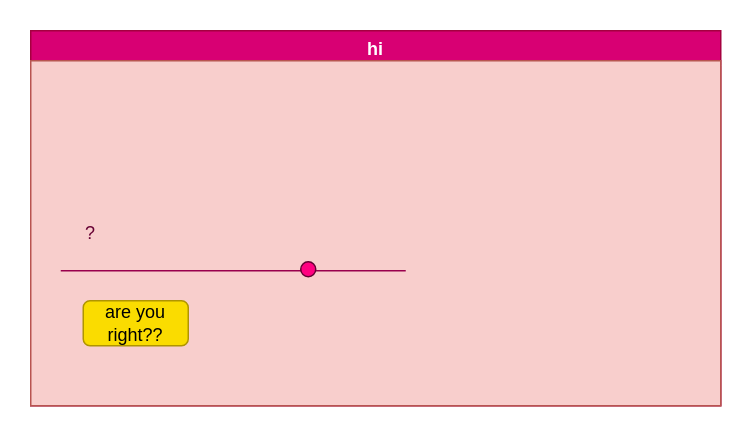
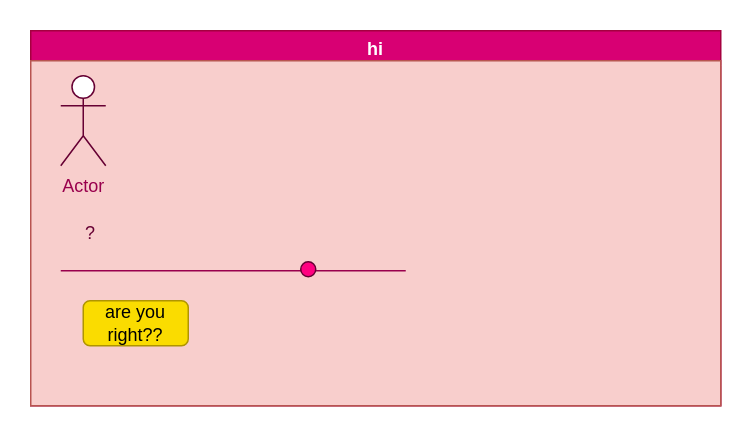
  <mxCell id="0" />
  <mxCell id="1" parent="0" />
  <mxCell id="2" value="hi" style="swimlane;fillColor=#d80073;fontColor=#ffffff;strokeColor=#A50040;" parent="1" vertex="1"><mxGeometry x="20" y="20" width="460" height="250" as="geometry" /></mxCell>
  <mxCell id="3" value="" style="rounded=0;whiteSpace=wrap;html=1;fillColor=#f8cecc;strokeColor=#b85450;" parent="2" vertex="1"><mxGeometry y="20" width="460" height="230" as="geometry" /></mxCell>
+ <mxCell id="4" value="Actor" style="shape=umlActor;verticalLabelPosition=bottom;verticalAlign=top;html=1;outlineConnect=0;strokeColor=#660033;fontColor=#99004D;" parent="2" vertex="1"><mxGeometry x="20" y="30" width="30" height="60" as="geometry" /></mxCell>
  <mxCell id="5" value="&lt;font color=&quot;#660033&quot;&gt;?&lt;/font&gt;" style="text;html=1;strokeColor=none;fillColor=none;align=center;verticalAlign=middle;whiteSpace=wrap;rounded=0;" parent="2" vertex="1"><mxGeometry x="10" y="120" width="60" height="30" as="geometry" /></mxCell>
  <mxCell id="6" value="" style="endArrow=none;html=1;fontColor=#99004D;strokeColor=#99004D;" parent="2" edge="1"><mxGeometry width="50" height="50" relative="1" as="geometry"><mxPoint x="20" y="160" as="sourcePoint" /><mxPoint x="250" y="160" as="targetPoint" /></mxGeometry></mxCell>
  <mxCell id="7" value="" style="ellipse;whiteSpace=wrap;html=1;aspect=fixed;fontColor=#99004D;strokeColor=#660033;fillColor=#FF0080;" parent="2" vertex="1"><mxGeometry x="180" y="154" width="10" height="10" as="geometry" /></mxCell>
  <mxCell id="8" value="&lt;font&gt;are you right??&lt;/font&gt;" style="rounded=1;whiteSpace=wrap;html=1;fontColor=#000000;strokeColor=#B09500;fillColor=#FADC00;" parent="2" vertex="1"><mxGeometry x="35" y="180" width="70" height="30" as="geometry" /></mxCell>
